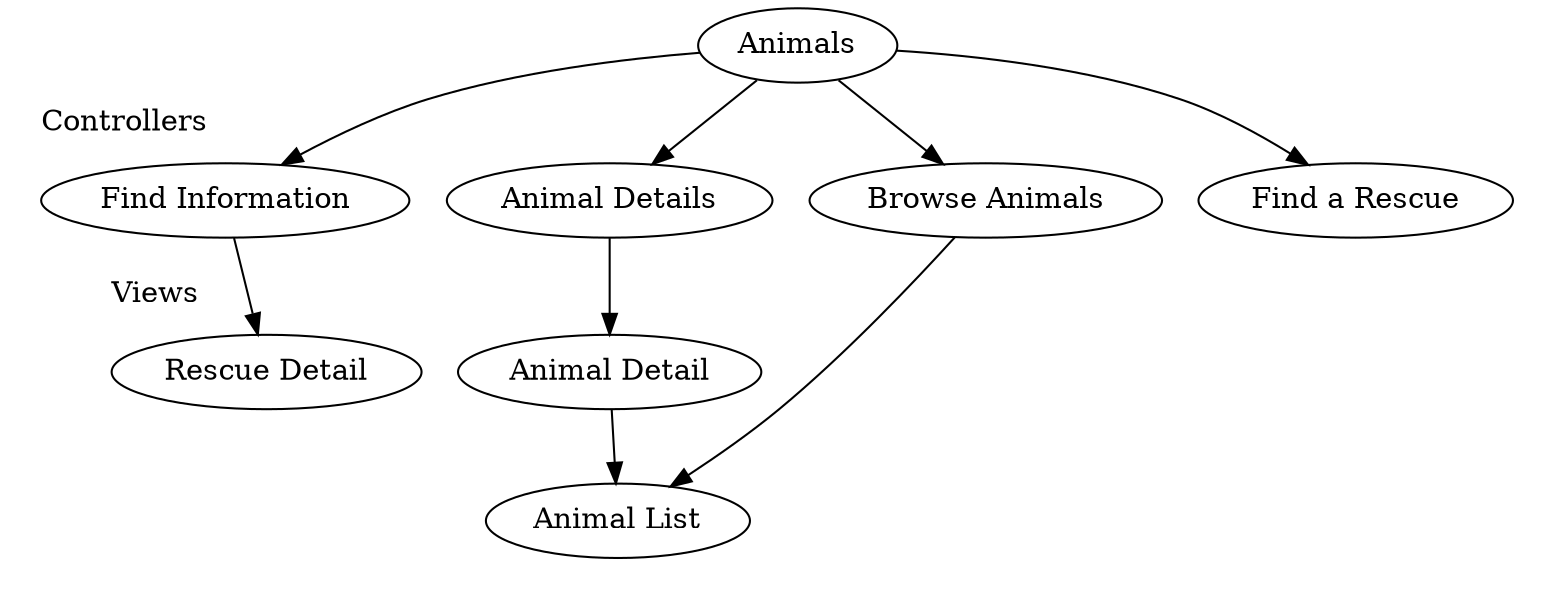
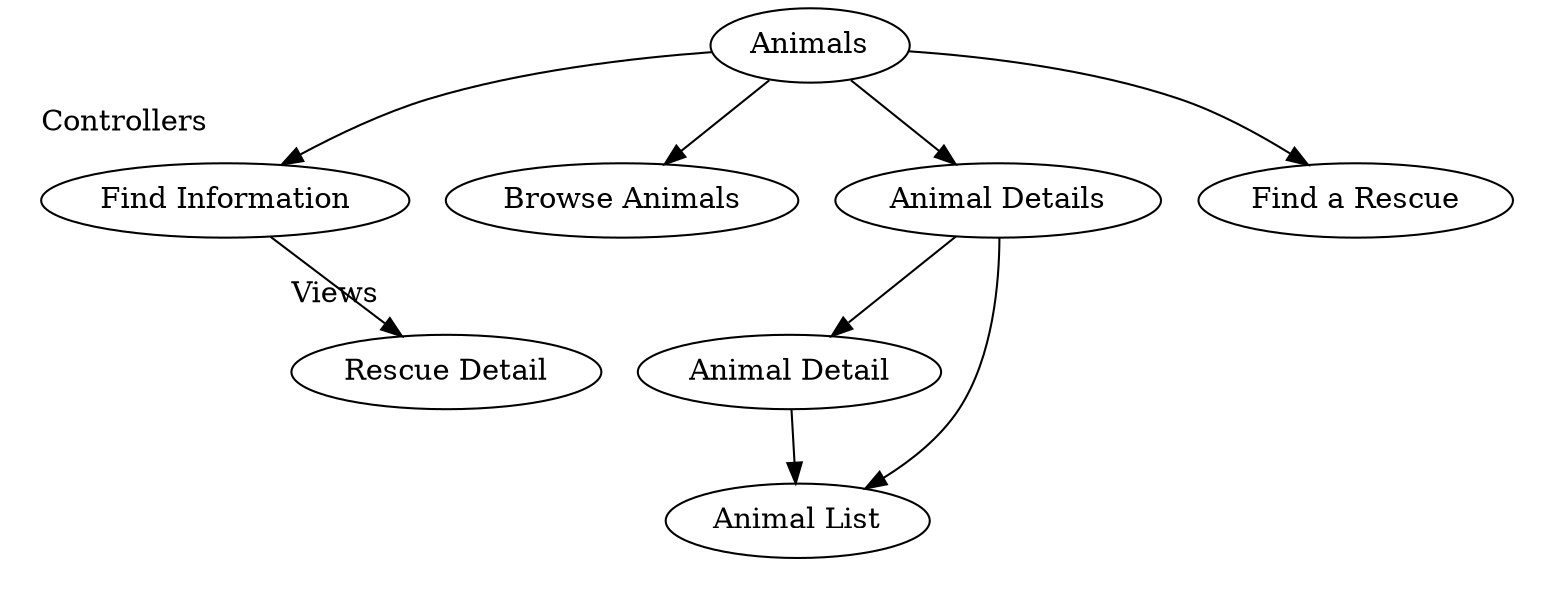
  digraph {
    n1 [label="Find a Rescue"]
    n2 [label="Find Information"]
    n3 [label="Browse Animals"]
    n4 [label="Animal Details"]
    n5 [label="Rescue Detail"]
    n6 [label="Animal List"]
    n7 [label="Animal Detail"]
    n8 [label=Animals]
    subgraph cluster_1 {
      color=none
      label=Controllers
      labeljust=l
      n1
      n2
      n3
      n4
    }
    subgraph cluster_2 {
      color=none
      label=Views
      labeljust=l
      n5
      n6
      n7
    }
    n2 -> n5
-   n3 -> n6
+   n4 -> n6
    n4 -> n7
    n7 -> n6
    n8 -> n1
    n8 -> n2
    n8 -> n3
    n8 -> n4
  }
